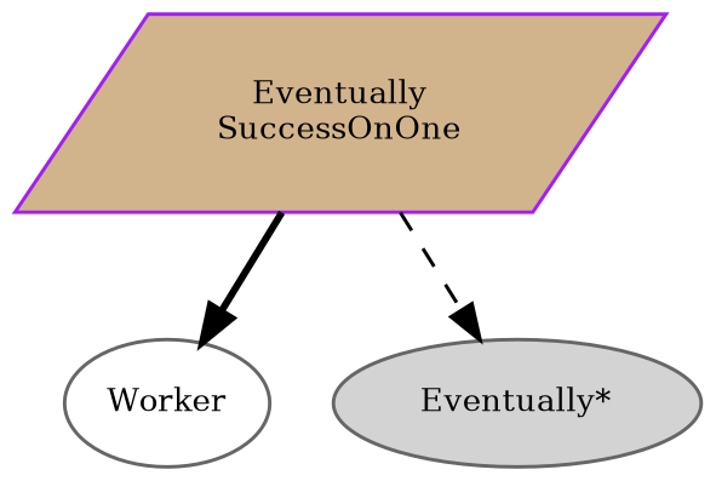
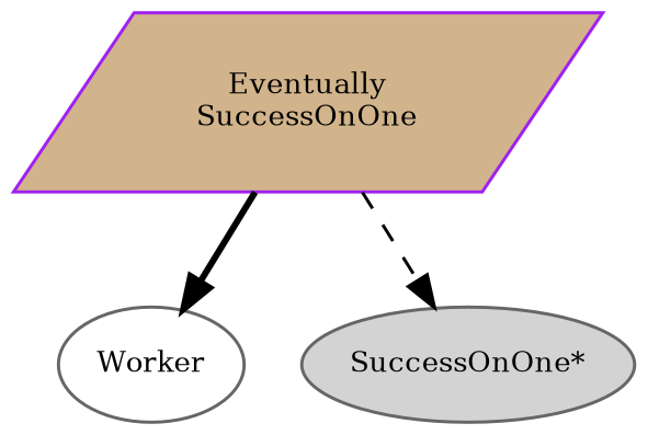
  digraph {
    fontname="times-roman"
    ordering=out
    node [color=gray40 fontcolor=black fontname="times-roman" fontsize=9 shape=ellipse style=filled]
    edge [fontname="times-roman"]
    n1 [color=purple fillcolor=tan label="Eventually\nSuccessOnOne" shape=parallelogram]
    n2 [fillcolor=white label=Worker]
-   n3 [fillcolor=lightgrey label="Eventually*"]
+   n3 [fillcolor=lightgrey label="SuccessOnOne*"]
    n1 -> n2 [style=bold]
    n1 -> n3 [style=dashed]
  }
